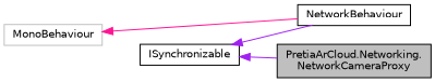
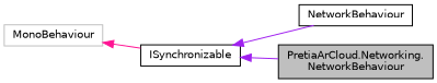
  digraph {
    rankdir=LR
    node [color=black fillcolor=white fontname=Helvetica fontsize=10 shape=record style=filled]
    edge [color=purple dir=back fontname=Helvetica fontsize=10 labelfontname=Helvetica labelfontsize=10 style=solid]
-   n1 [fillcolor=grey75 fontcolor=black height=0.2 label="PretiaArCloud.Networking.\lNetworkCameraProxy" width=0.4]
+   n1 [fillcolor=grey75 fontcolor=black height=0.2 label="PretiaArCloud.Networking.\lNetworkBehaviour" width=0.4]
    n2 [height=0.2 label=NetworkBehaviour width=0.4]
    n3 [color=grey75 height=0.2 label=MonoBehaviour width=0.4]
    n4 [height=0.2 label=ISynchronizable width=0.4]
-   n3 -> n2 [color=deeppink]
+   n3 -> n4 [color=deeppink]
    n4 -> n1
    n4 -> n2
  }
